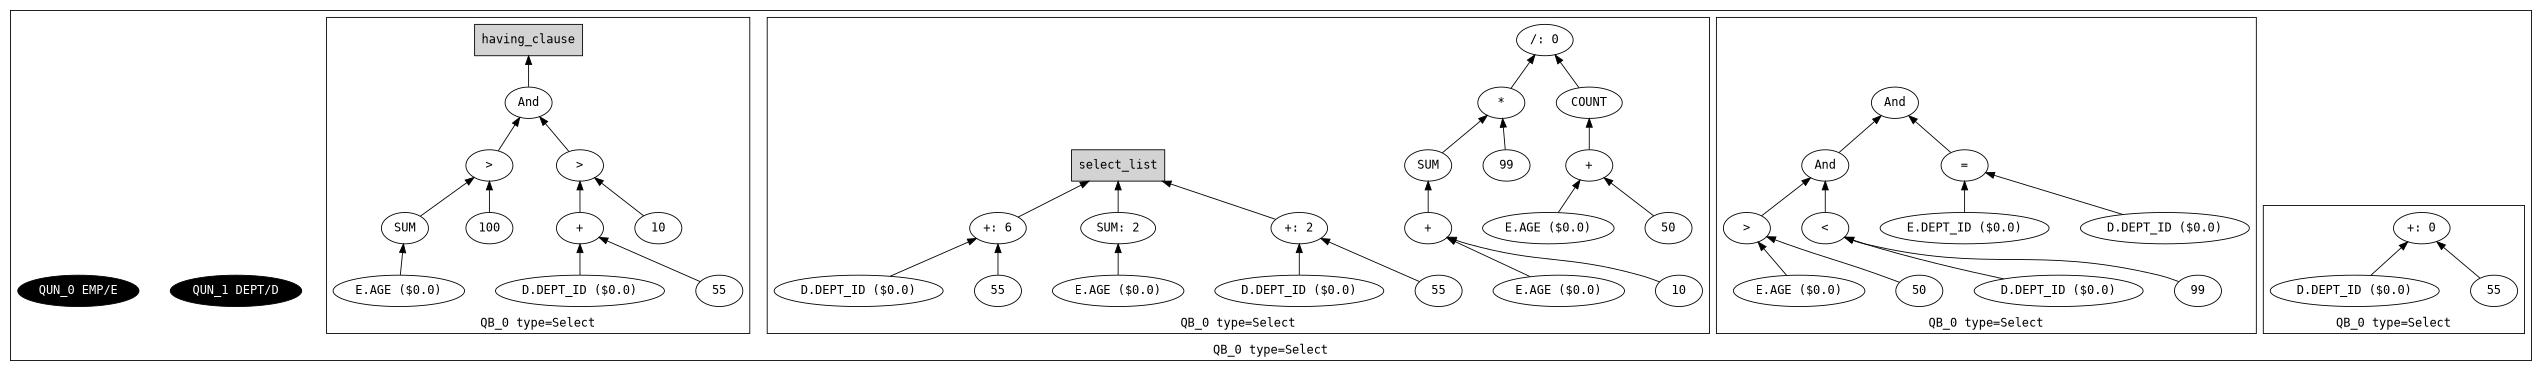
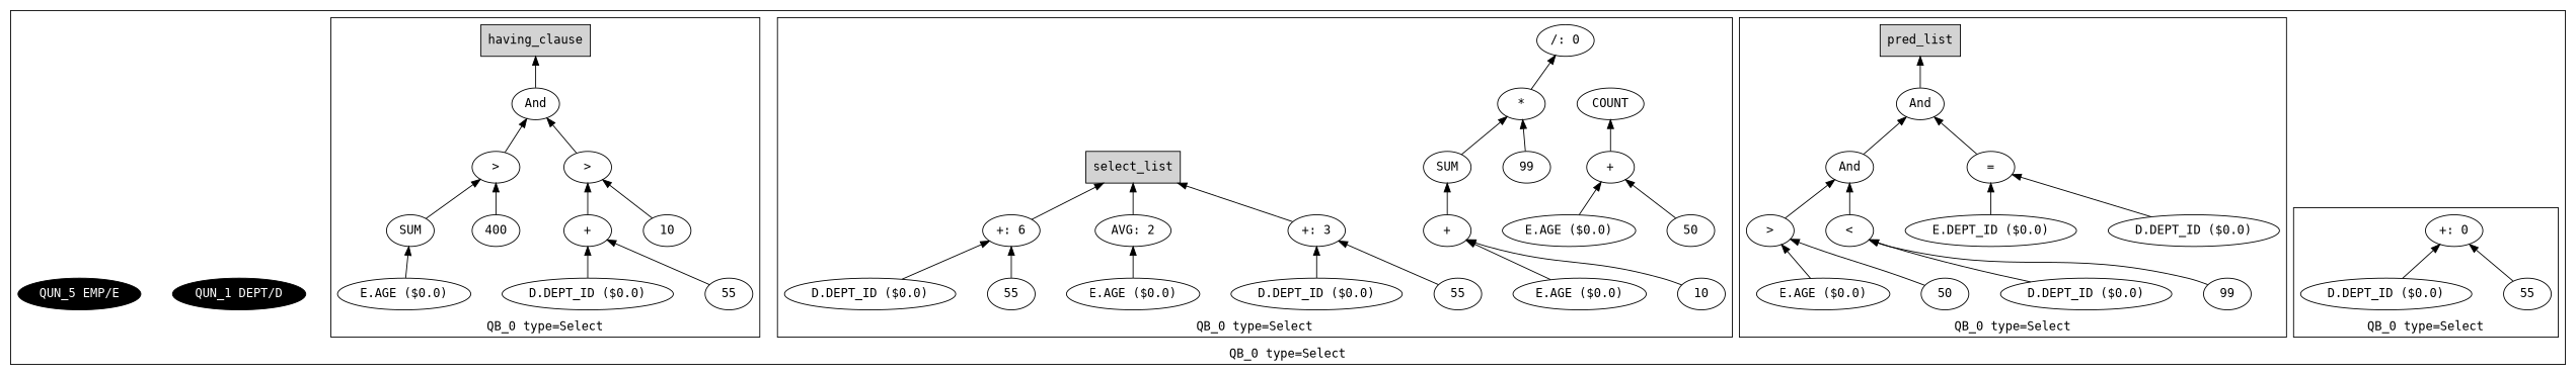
  digraph {
    fontname="DejaVu Sans Mono"
    nodesep=0.5
    ordering=in
    rankdir=BT
    node [fontname="DejaVu Sans Mono"]
    edge [fontname="DejaVu Sans Mono"]
    n1 [label=select_list shape=box style=filled]
    n2 [label="/: 0"]
    n3 [label="*"]
    n4 [label=SUM]
    n5 [label="+"]
    n6 [label="E.AGE ($0.0)"]
    n7 [label=10]
    n8 [label=99]
    n9 [label=COUNT]
    n10 [label="+"]
    n11 [label="E.AGE ($0.0)"]
    n12 [label=50]
    n13 [label="+: 6"]
    n14 [label="D.DEPT_ID ($0.0)"]
    n15 [label=55]
-   n16 [label="SUM: 2"]
+   n16 [label="AVG: 2"]
    n17 [label="E.AGE ($0.0)"]
-   n18 [label="+: 2"]
+   n18 [label="+: 3"]
    n19 [label="D.DEPT_ID ($0.0)"]
    n20 [label=55]
    n21 [label=And]
+   n22 [label=pred_list shape=box style=filled]
    n23 [label=And]
    n24 [label=">"]
    n25 [label="E.AGE ($0.0)"]
    n26 [label=50]
    n27 [label="<"]
    n28 [label="D.DEPT_ID ($0.0)"]
    n29 [label=99]
    n30 [label="="]
    n31 [label="E.DEPT_ID ($0.0)"]
    n32 [label="D.DEPT_ID ($0.0)"]
    n33 [label="+: 0"]
    n34 [label="D.DEPT_ID ($0.0)"]
    n35 [label=55]
    n36 [label=And]
    n37 [label=having_clause shape=box style=filled]
    n38 [label=">"]
    n39 [label=SUM]
    n40 [label="E.AGE ($0.0)"]
-   n41 [label=100]
+   n41 [label=400]
    n42 [label=">"]
    n43 [label="+"]
    n44 [label="D.DEPT_ID ($0.0)"]
    n45 [label=55]
    n46 [label=10]
    n47 [fillcolor=black fontcolor=white label="QUN_1 DEPT/D" style=filled]
-   n48 [fillcolor=black fontcolor=white label="QUN_0 EMP/E" style=filled]
+   n48 [fillcolor=black fontcolor=white label="QUN_5 EMP/E" style=filled]
    subgraph cluster_1 {
      label="QB_0 type=Select"
      n47
      n48
      subgraph cluster_2 {
        label="QB_0 type=Select"
        n1
        n2
        n3
        n4
        n5
        n6
        n7
        n8
        n9
        n10
        n11
        n12
        n13
        n14
        n15
        n16
        n17
        n18
        n19
        n20
      }
      subgraph cluster_3 {
        label="QB_0 type=Select"
        n21
+       n22
        n23
        n24
        n25
        n26
        n27
        n28
        n29
        n30
        n31
        n32
      }
      subgraph cluster_4 {
        label="QB_0 type=Select"
        n33
        n34
        n35
      }
      subgraph cluster_5 {
        label="QB_0 type=Select"
        n36
        n37
        n38
        n39
        n40
        n41
        n42
        n43
        n44
        n45
        n46
      }
    }
    n3 -> n2
    n4 -> n3
    n5 -> n4
    n6 -> n5
    n7 -> n5
    n8 -> n3
-   n9 -> n2
    n10 -> n9
    n11 -> n10
    n12 -> n10
    n13 -> n1
    n14 -> n13
    n15 -> n13
    n16 -> n1
    n17 -> n16
    n18 -> n1
    n19 -> n18
    n20 -> n18
+   n21 -> n22
    n23 -> n21
    n24 -> n23
    n25 -> n24
    n26 -> n24
    n27 -> n23
    n28 -> n27
    n29 -> n27
    n30 -> n21
    n31 -> n30
    n32 -> n30
    n34 -> n33
    n35 -> n33
    n36 -> n37
    n38 -> n36
    n39 -> n38
    n40 -> n39
    n41 -> n38
    n42 -> n36
    n43 -> n42
    n44 -> n43
    n45 -> n43
    n46 -> n42
  }
